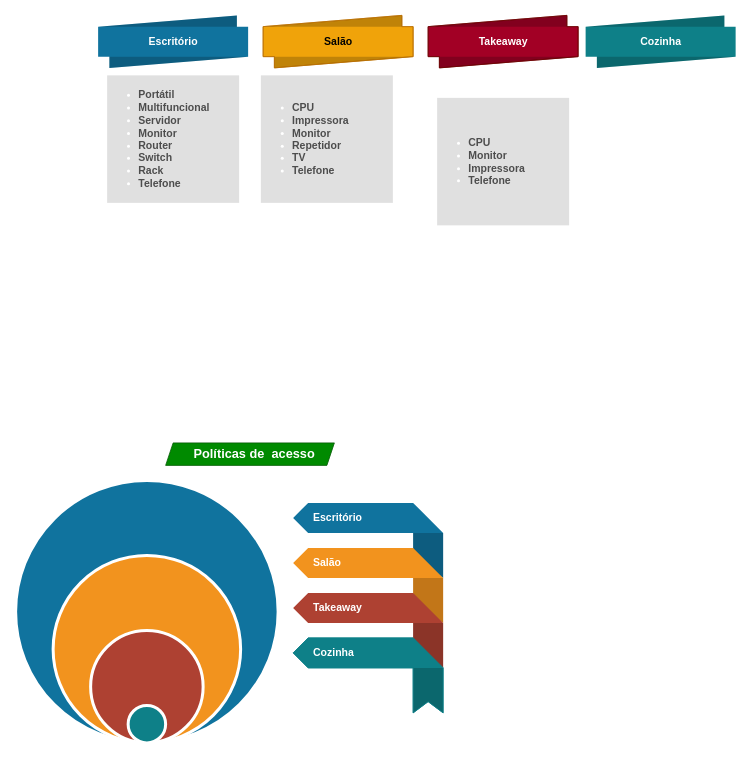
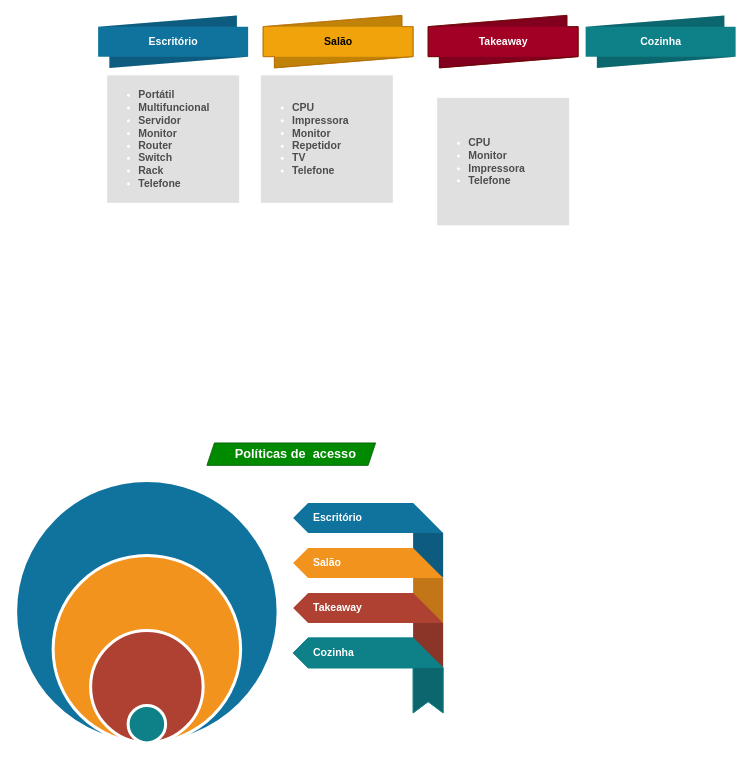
  <mxCell id="0" />
  <mxCell id="1" parent="0" />
  <mxCell id="2" value="&lt;ul&gt;&lt;li&gt;&lt;font color=&quot;#4d4d4d&quot;&gt;Portátil&lt;/font&gt;&lt;/li&gt;&lt;li&gt;&lt;font color=&quot;#4d4d4d&quot;&gt;Multifuncional&lt;/font&gt;&lt;/li&gt;&lt;li&gt;&lt;font color=&quot;#4d4d4d&quot;&gt;Servidor&lt;/font&gt;&lt;/li&gt;&lt;li&gt;&lt;font color=&quot;#4d4d4d&quot;&gt;Monitor&lt;/font&gt;&lt;/li&gt;&lt;li&gt;&lt;font color=&quot;#4d4d4d&quot;&gt;Router&lt;/font&gt;&lt;/li&gt;&lt;li&gt;&lt;font color=&quot;#4d4d4d&quot;&gt;Switch&lt;/font&gt;&lt;/li&gt;&lt;li&gt;&lt;font color=&quot;#4d4d4d&quot;&gt;Rack&lt;/font&gt;&lt;/li&gt;&lt;li&gt;&lt;font color=&quot;#4d4d4d&quot;&gt;Telefone&lt;/font&gt;&lt;/li&gt;&lt;/ul&gt;" style="html=1;fillColor=#CCCCCC;strokeColor=none;shadow=0;fontSize=14;fontColor=#FFFFFF;align=left;fontStyle=1;whiteSpace=wrap;rounded=0;sketch=0;glass=0;opacity=60;" vertex="1" parent="1"><mxGeometry x="142" y="100" width="176" height="170" as="geometry" /></mxCell>
  <mxCell id="3" value="" style="ellipse;html=1;strokeWidth=4;fillColor=#10739E;strokeColor=#ffffff;shadow=0;fontSize=10;fontColor=#FFFFFF;align=center;fontStyle=0;whiteSpace=wrap;spacing=10;" vertex="1" parent="1"><mxGeometry x="20" y="640" width="350" height="350" as="geometry" /></mxCell>
  <mxCell id="4" value="" style="ellipse;html=1;strokeWidth=4;fillColor=#F2931E;strokeColor=#ffffff;shadow=0;fontSize=10;fontColor=#FFFFFF;align=center;fontStyle=0;whiteSpace=wrap;spacing=10;" vertex="1" parent="1"><mxGeometry x="70" y="740" width="250" height="250" as="geometry" /></mxCell>
  <mxCell id="5" value="" style="ellipse;html=1;strokeWidth=4;fillColor=#AE4132;strokeColor=#ffffff;shadow=0;fontSize=10;fontColor=#FFFFFF;align=center;fontStyle=0;whiteSpace=wrap;spacing=10;" vertex="1" parent="1"><mxGeometry x="120" y="840" width="150" height="150" as="geometry" /></mxCell>
  <mxCell id="6" value="" style="ellipse;html=1;strokeWidth=4;fillColor=#0E8088;strokeColor=#ffffff;shadow=0;fontSize=10;fontColor=#FFFFFF;align=center;fontStyle=0;whiteSpace=wrap;spacing=10;" vertex="1" parent="1"><mxGeometry x="170" y="940" width="50" height="50" as="geometry" /></mxCell>
- <mxCell id="7" value="Políticas de&amp;nbsp; acesso" style="shape=mxgraph.infographic.parallelogram;dx=5;;html=1;fillColor=#008a00;strokeColor=#005700;shadow=0;fontSize=17;align=center;spacingLeft=10;fontStyle=1;fontColor=#ffffff;" vertex="1" parent="1"><mxGeometry x="220" y="590" width="225" height="30" as="geometry" /></mxCell>
+ <mxCell id="7" value="Políticas de&amp;nbsp; acesso" style="shape=mxgraph.infographic.parallelogram;dx=5;;html=1;fillColor=#008a00;strokeColor=#005700;shadow=0;fontSize=17;align=center;spacingLeft=10;fontStyle=1;fontColor=#ffffff;" vertex="1" parent="1"><mxGeometry x="275" y="590" width="225" height="30" as="geometry" /></mxCell>
  <mxCell id="8" value="Escritório" style="html=1;shape=mxgraph.infographic.bannerHalfFold;dx=40;dx2=20;notch=15;fillColor=#10739E;strokeColor=none;align=left;verticalAlign=top;fontColor=#ffffff;fontSize=14;fontStyle=1;spacingLeft=25;spacingTop=5;" vertex="1" parent="1"><mxGeometry x="390" y="670" width="200" height="100" as="geometry" /></mxCell>
  <mxCell id="9" value="Salão" style="html=1;shape=mxgraph.infographic.bannerHalfFold;dx=40;dx2=20;notch=15;fillColor=#F2931E;strokeColor=none;align=left;verticalAlign=top;fontColor=#ffffff;fontSize=14;fontStyle=1;spacingLeft=25;spacingTop=5;" vertex="1" parent="1"><mxGeometry x="390" y="730" width="200" height="100" as="geometry" /></mxCell>
  <mxCell id="10" value="Takeaway" style="html=1;shape=mxgraph.infographic.bannerHalfFold;dx=40;dx2=20;notch=15;fillColor=#AE4132;strokeColor=none;align=left;verticalAlign=top;fontColor=#ffffff;fontSize=14;fontStyle=1;spacingLeft=25;spacingTop=5;" vertex="1" parent="1"><mxGeometry x="390" y="790" width="200" height="100" as="geometry" /></mxCell>
  <mxCell id="11" value="&lt;font color=&quot;#ffffff&quot;&gt;Cozinha&lt;/font&gt;" style="html=1;shape=mxgraph.infographic.bannerHalfFold;dx=40;dx2=20;notch=15;fillColor=#0E8088;strokeColor=#0E8088;align=left;verticalAlign=top;fontSize=14;fontStyle=1;spacingLeft=25;spacingTop=5;" vertex="1" parent="1"><mxGeometry x="390" y="850" width="200" height="100" as="geometry" /></mxCell>
  <mxCell id="12" value="Escritório" style="html=1;shape=mxgraph.infographic.ribbonRolled;dx=185;dy=15;fillColor=#10739E;strokeColor=none;align=center;verticalAlign=middle;fontColor=#ffffff;fontSize=14;fontStyle=1;" vertex="1" parent="1"><mxGeometry x="130" y="20" width="200" height="70" as="geometry" /></mxCell>
  <mxCell id="13" value="&lt;ul&gt;&lt;li&gt;&lt;font color=&quot;#4d4d4d&quot;&gt;CPU&lt;/font&gt;&lt;/li&gt;&lt;li&gt;&lt;font color=&quot;#4d4d4d&quot;&gt;Impressora&lt;/font&gt;&lt;/li&gt;&lt;li&gt;&lt;span style=&quot;color: rgb(77 , 77 , 77)&quot;&gt;Monitor&lt;/span&gt;&lt;br&gt;&lt;/li&gt;&lt;li&gt;&lt;font color=&quot;#4d4d4d&quot;&gt;Repetidor&lt;/font&gt;&lt;/li&gt;&lt;li&gt;&lt;font color=&quot;#4d4d4d&quot;&gt;TV&lt;/font&gt;&lt;/li&gt;&lt;li&gt;&lt;font color=&quot;#4d4d4d&quot;&gt;Telefone&lt;/font&gt;&lt;/li&gt;&lt;/ul&gt;" style="html=1;fillColor=#CCCCCC;strokeColor=none;shadow=0;fontSize=14;fontColor=#FFFFFF;align=left;fontStyle=1;whiteSpace=wrap;rounded=0;sketch=0;glass=0;opacity=60;" vertex="1" parent="1"><mxGeometry x="347" y="100" width="176" height="170" as="geometry" /></mxCell>
  <mxCell id="14" value="Salão" style="html=1;shape=mxgraph.infographic.ribbonRolled;dx=185;dy=15;fillColor=#f0a30a;strokeColor=#BD7000;align=center;verticalAlign=middle;fontColor=#000000;fontSize=14;fontStyle=1;" vertex="1" parent="1"><mxGeometry x="350" y="20" width="200" height="70" as="geometry" /></mxCell>
  <mxCell id="15" value="&lt;ul&gt;&lt;li&gt;&lt;font color=&quot;#4d4d4d&quot;&gt;CPU&lt;/font&gt;&lt;/li&gt;&lt;li&gt;&lt;font color=&quot;#4d4d4d&quot;&gt;Monitor&lt;/font&gt;&lt;/li&gt;&lt;li&gt;&lt;font color=&quot;#4d4d4d&quot;&gt;Impressora&lt;/font&gt;&lt;/li&gt;&lt;li&gt;&lt;font color=&quot;#4d4d4d&quot;&gt;Telefone&lt;/font&gt;&lt;/li&gt;&lt;/ul&gt;" style="html=1;fillColor=#CCCCCC;strokeColor=none;shadow=0;fontSize=14;fontColor=#FFFFFF;align=left;fontStyle=1;whiteSpace=wrap;rounded=0;sketch=0;glass=0;opacity=60;" vertex="1" parent="1"><mxGeometry x="582" y="130" width="176" height="170" as="geometry" /></mxCell>
  <mxCell id="16" value="Takeaway" style="html=1;shape=mxgraph.infographic.ribbonRolled;dx=185;dy=15;fillColor=#a20025;strokeColor=#6F0000;align=center;verticalAlign=middle;fontColor=#ffffff;fontSize=14;fontStyle=1;" vertex="1" parent="1"><mxGeometry x="570" y="20" width="200" height="70" as="geometry" /></mxCell>
  <mxCell id="17" value="Cozinha" style="html=1;shape=mxgraph.infographic.ribbonRolled;dx=185;dy=15;fillColor=#0E8088;strokeColor=none;align=center;verticalAlign=middle;fontColor=#ffffff;fontSize=14;fontStyle=1;" vertex="1" parent="1"><mxGeometry x="780" y="20" width="200" height="70" as="geometry" /></mxCell>
